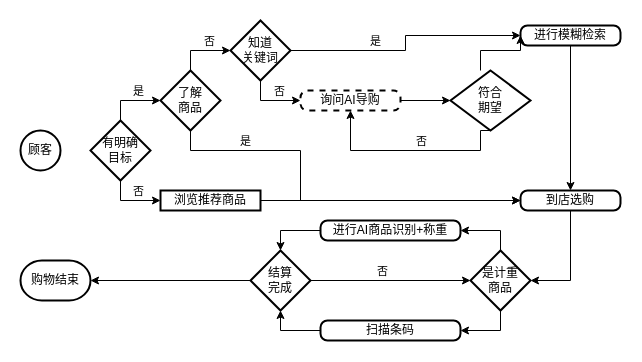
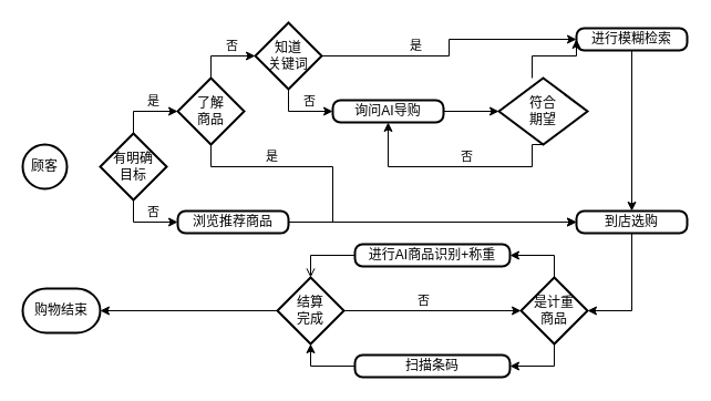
  <mxCell id="0" />
  <mxCell id="1" parent="0" />
  <mxCell id="2" value="" style="edgeStyle=orthogonalEdgeStyle;rounded=0;orthogonalLoop=1;jettySize=auto;html=1;exitX=0.5;exitY=1;exitDx=0;exitDy=0;exitPerimeter=0;entryX=0;entryY=0.5;entryDx=0;entryDy=0;" edge="1" parent="1" source="4" target="12"><mxGeometry relative="1" as="geometry"><Array as="points"><mxPoint x="120" y="200" /></Array></mxGeometry></mxCell>
  <mxCell id="3" value="否" style="edgeLabel;html=1;align=center;verticalAlign=middle;resizable=0;points=[];" vertex="1" connectable="0" parent="2"><mxGeometry x="0.139" y="2" relative="1" as="geometry"><mxPoint x="3" y="-8" as="offset" /></mxGeometry></mxCell>
  <mxCell id="4" value="有明确&lt;div&gt;目标&lt;/div&gt;" style="strokeWidth=2;html=1;shape=mxgraph.flowchart.decision;whiteSpace=wrap;" vertex="1" parent="1"><mxGeometry x="90" y="120" width="60" height="60" as="geometry" /></mxCell>
  <mxCell id="5" value="顾客" style="strokeWidth=2;html=1;shape=mxgraph.flowchart.start_2;whiteSpace=wrap;" vertex="1" parent="1"><mxGeometry x="20" y="130" width="40" height="40" as="geometry" /></mxCell>
  <mxCell id="6" style="edgeStyle=orthogonalEdgeStyle;rounded=0;orthogonalLoop=1;jettySize=auto;html=1;entryX=0;entryY=0.5;entryDx=0;entryDy=0;exitX=1;exitY=0.5;exitDx=0;exitDy=0;exitPerimeter=0;" edge="1" parent="1" source="10" target="16"><mxGeometry relative="1" as="geometry"><Array as="points" /></mxGeometry></mxCell>
  <mxCell id="7" value="是" style="edgeLabel;html=1;align=center;verticalAlign=middle;resizable=0;points=[];" vertex="1" connectable="0" parent="6"><mxGeometry x="-0.314" y="1" relative="1" as="geometry"><mxPoint y="-9" as="offset" /></mxGeometry></mxCell>
  <mxCell id="8" style="edgeStyle=orthogonalEdgeStyle;rounded=0;orthogonalLoop=1;jettySize=auto;html=1;entryX=0;entryY=0.5;entryDx=0;entryDy=0;exitX=0.5;exitY=1;exitDx=0;exitDy=0;exitPerimeter=0;" edge="1" parent="1" source="10" target="14"><mxGeometry relative="1" as="geometry"><Array as="points"><mxPoint x="260" y="100" /></Array></mxGeometry></mxCell>
  <mxCell id="9" value="否" style="edgeLabel;html=1;align=center;verticalAlign=middle;resizable=0;points=[];" vertex="1" connectable="0" parent="8"><mxGeometry x="0.029" relative="1" as="geometry"><mxPoint x="7" y="-10" as="offset" /></mxGeometry></mxCell>
  <mxCell id="10" value="知道&lt;div&gt;关键词&lt;/div&gt;" style="strokeWidth=2;html=1;shape=mxgraph.flowchart.decision;whiteSpace=wrap;" vertex="1" parent="1"><mxGeometry x="230" y="20" width="60" height="60" as="geometry" /></mxCell>
  <mxCell id="11" style="edgeStyle=orthogonalEdgeStyle;rounded=0;orthogonalLoop=1;jettySize=auto;html=1;entryX=0;entryY=0.5;entryDx=0;entryDy=0;" edge="1" parent="1" source="12" target="22"><mxGeometry relative="1" as="geometry" /></mxCell>
- <mxCell id="12" value="浏览&lt;span style=&quot;background-color: transparent; color: light-dark(rgb(0, 0, 0), rgb(255, 255, 255));&quot;&gt;推荐商品&lt;/span&gt;" style="whiteSpace=wrap;html=1;absoluteArcSize=1;arcSize=14;strokeWidth=2;rounded=0;" vertex="1" parent="1"><mxGeometry x="160" y="190" width="100" height="20" as="geometry" /></mxCell>
+ <mxCell id="12" value="浏览&lt;span style=&quot;background-color: transparent; color: light-dark(rgb(0, 0, 0), rgb(255, 255, 255));&quot;&gt;推荐商品&lt;/span&gt;" style="rounded=1;whiteSpace=wrap;html=1;absoluteArcSize=1;arcSize=14;strokeWidth=2;" vertex="1" parent="1"><mxGeometry x="160" y="190" width="100" height="20" as="geometry" /></mxCell>
  <mxCell id="13" value="" style="edgeStyle=orthogonalEdgeStyle;rounded=0;orthogonalLoop=1;jettySize=auto;html=1;" edge="1" parent="1" source="14" target="20"><mxGeometry relative="1" as="geometry" /></mxCell>
- <mxCell id="14" value="询问AI导购" style="rounded=1;whiteSpace=wrap;html=1;absoluteArcSize=1;arcSize=14;strokeWidth=2;dashed=1;" vertex="1" parent="1"><mxGeometry x="300" y="90" width="100" height="20" as="geometry" /></mxCell>
+ <mxCell id="14" value="询问AI导购" style="rounded=1;whiteSpace=wrap;html=1;absoluteArcSize=1;arcSize=14;strokeWidth=2;" vertex="1" parent="1"><mxGeometry x="300" y="90" width="100" height="20" as="geometry" /></mxCell>
  <mxCell id="15" style="edgeStyle=orthogonalEdgeStyle;rounded=0;orthogonalLoop=1;jettySize=auto;html=1;" edge="1" parent="1" source="16" target="22"><mxGeometry relative="1" as="geometry" /></mxCell>
  <mxCell id="16" value="进行模糊检索" style="rounded=1;whiteSpace=wrap;html=1;absoluteArcSize=1;arcSize=14;strokeWidth=2;" vertex="1" parent="1"><mxGeometry x="520" y="25" width="100" height="20" as="geometry" /></mxCell>
  <mxCell id="17" style="edgeStyle=orthogonalEdgeStyle;rounded=0;orthogonalLoop=1;jettySize=auto;html=1;entryX=0.5;entryY=1;entryDx=0;entryDy=0;exitX=0.5;exitY=1;exitDx=0;exitDy=0;exitPerimeter=0;" edge="1" parent="1" source="20" target="14"><mxGeometry relative="1" as="geometry"><Array as="points"><mxPoint x="480" y="150" /><mxPoint x="350" y="150" /></Array></mxGeometry></mxCell>
  <mxCell id="18" value="否" style="edgeLabel;html=1;align=center;verticalAlign=middle;resizable=0;points=[];" vertex="1" connectable="0" parent="17"><mxGeometry x="-0.102" y="-3" relative="1" as="geometry"><mxPoint y="-7" as="offset" /></mxGeometry></mxCell>
  <mxCell id="19" style="edgeStyle=orthogonalEdgeStyle;rounded=0;orthogonalLoop=1;jettySize=auto;html=1;entryX=0;entryY=0.5;entryDx=0;entryDy=0;" edge="1" parent="1" source="20" target="16"><mxGeometry relative="1" as="geometry"><Array as="points"><mxPoint x="480" y="50" /></Array></mxGeometry></mxCell>
  <mxCell id="20" value="符合&lt;div&gt;期望&lt;/div&gt;" style="strokeWidth=2;html=1;shape=mxgraph.flowchart.decision;whiteSpace=wrap;" vertex="1" parent="1"><mxGeometry x="450" y="70" width="80" height="60" as="geometry" /></mxCell>
  <mxCell id="21" value="" style="edgeStyle=orthogonalEdgeStyle;rounded=0;orthogonalLoop=1;jettySize=auto;html=1;entryX=0.5;entryY=0;entryDx=0;entryDy=0;entryPerimeter=0;" edge="1" parent="1" source="22" target="32"><mxGeometry relative="1" as="geometry" /></mxCell>
  <mxCell id="22" value="到店选购" style="rounded=1;whiteSpace=wrap;html=1;absoluteArcSize=1;arcSize=14;strokeWidth=2;" vertex="1" parent="1"><mxGeometry x="520" y="190" width="100" height="20" as="geometry" /></mxCell>
  <mxCell id="23" style="edgeStyle=orthogonalEdgeStyle;rounded=0;orthogonalLoop=1;jettySize=auto;html=1;exitX=0.5;exitY=0;exitDx=0;exitDy=0;exitPerimeter=0;" edge="1" parent="1" source="27" target="10"><mxGeometry relative="1" as="geometry" /></mxCell>
  <mxCell id="24" value="否" style="edgeLabel;html=1;align=center;verticalAlign=middle;resizable=0;points=[];" vertex="1" connectable="0" parent="23"><mxGeometry x="0.281" y="-3" relative="1" as="geometry"><mxPoint y="-13" as="offset" /></mxGeometry></mxCell>
  <mxCell id="25" style="edgeStyle=orthogonalEdgeStyle;rounded=0;orthogonalLoop=1;jettySize=auto;html=1;entryX=0;entryY=0.5;entryDx=0;entryDy=0;" edge="1" parent="1" source="27" target="22"><mxGeometry relative="1" as="geometry"><Array as="points"><mxPoint x="190" y="150" /><mxPoint x="300" y="150" /><mxPoint x="300" y="200" /></Array></mxGeometry></mxCell>
  <mxCell id="26" value="是" style="edgeLabel;html=1;align=center;verticalAlign=middle;resizable=0;points=[];" vertex="1" connectable="0" parent="25"><mxGeometry x="-0.623" y="1" relative="1" as="geometry"><mxPoint x="-1" y="-9" as="offset" /></mxGeometry></mxCell>
  <mxCell id="27" value="了解&lt;div&gt;商品&lt;/div&gt;" style="strokeWidth=2;html=1;shape=mxgraph.flowchart.decision;whiteSpace=wrap;" vertex="1" parent="1"><mxGeometry x="160" y="70" width="60" height="60" as="geometry" /></mxCell>
  <mxCell id="28" style="edgeStyle=orthogonalEdgeStyle;rounded=0;orthogonalLoop=1;jettySize=auto;html=1;entryX=0;entryY=0.5;entryDx=0;entryDy=0;entryPerimeter=0;exitX=0.5;exitY=0;exitDx=0;exitDy=0;exitPerimeter=0;" edge="1" parent="1" source="4" target="27"><mxGeometry relative="1" as="geometry" /></mxCell>
  <mxCell id="29" value="是" style="edgeLabel;html=1;align=center;verticalAlign=middle;resizable=0;points=[];" vertex="1" connectable="0" parent="28"><mxGeometry x="0.226" y="1" relative="1" as="geometry"><mxPoint y="-9" as="offset" /></mxGeometry></mxCell>
  <mxCell id="30" style="edgeStyle=orthogonalEdgeStyle;rounded=0;orthogonalLoop=1;jettySize=auto;html=1;entryX=1;entryY=0.5;entryDx=0;entryDy=0;" edge="1" parent="1" source="32" target="34"><mxGeometry relative="1" as="geometry"><Array as="points"><mxPoint x="500" y="230" /></Array></mxGeometry></mxCell>
  <mxCell id="31" style="edgeStyle=orthogonalEdgeStyle;rounded=0;orthogonalLoop=1;jettySize=auto;html=1;entryX=1;entryY=0.5;entryDx=0;entryDy=0;" edge="1" parent="1" source="32" target="35"><mxGeometry relative="1" as="geometry"><Array as="points"><mxPoint x="500" y="330" /></Array></mxGeometry></mxCell>
  <mxCell id="32" value="是计重&lt;div&gt;商品&lt;/div&gt;" style="strokeWidth=2;html=1;shape=mxgraph.flowchart.decision;whiteSpace=wrap;direction=south;" vertex="1" parent="1"><mxGeometry x="470" y="250" width="60" height="60" as="geometry" /></mxCell>
- <mxCell id="33" value="" style="edgeStyle=orthogonalEdgeStyle;rounded=0;orthogonalLoop=1;jettySize=auto;html=1;entryX=0;entryY=0.5;entryDx=0;entryDy=0;entryPerimeter=0;" edge="1" parent="1" source="34" target="37"><mxGeometry relative="1" as="geometry"><Array as="points"><mxPoint x="280" y="230" /></Array></mxGeometry></mxCell>
+ <mxCell id="33" value="" style="edgeStyle=orthogonalEdgeStyle;rounded=0;orthogonalLoop=1;jettySize=auto;html=1;entryX=0;entryY=0.5;entryDx=0;entryDy=0;entryPerimeter=0;endArrow=open;" edge="1" parent="1" source="34" target="37"><mxGeometry relative="1" as="geometry"><Array as="points"><mxPoint x="280" y="230" /></Array></mxGeometry></mxCell>
  <mxCell id="34" value="进行AI商品识别+称重" style="rounded=1;whiteSpace=wrap;html=1;absoluteArcSize=1;arcSize=14;strokeWidth=2;" vertex="1" parent="1"><mxGeometry x="320" y="220" width="140" height="20" as="geometry" /></mxCell>
  <mxCell id="35" value="扫描条码" style="rounded=1;whiteSpace=wrap;html=1;absoluteArcSize=1;arcSize=14;strokeWidth=2;" vertex="1" parent="1"><mxGeometry x="320" y="320" width="140" height="20" as="geometry" /></mxCell>
  <mxCell id="36" value="" style="edgeStyle=orthogonalEdgeStyle;rounded=0;orthogonalLoop=1;jettySize=auto;html=1;" edge="1" parent="1" source="37" target="41"><mxGeometry relative="1" as="geometry" /></mxCell>
  <mxCell id="37" value="结算&lt;div&gt;完成&lt;/div&gt;" style="strokeWidth=2;html=1;shape=mxgraph.flowchart.decision;whiteSpace=wrap;direction=south;" vertex="1" parent="1"><mxGeometry x="250" y="250" width="60" height="60" as="geometry" /></mxCell>
  <mxCell id="38" style="edgeStyle=orthogonalEdgeStyle;rounded=0;orthogonalLoop=1;jettySize=auto;html=1;entryX=0.5;entryY=1;entryDx=0;entryDy=0;entryPerimeter=0;" edge="1" parent="1" source="37" target="32"><mxGeometry relative="1" as="geometry" /></mxCell>
  <mxCell id="39" value="否" style="edgeLabel;html=1;align=center;verticalAlign=middle;resizable=0;points=[];" vertex="1" connectable="0" parent="38"><mxGeometry x="-0.107" y="2" relative="1" as="geometry"><mxPoint y="-8" as="offset" /></mxGeometry></mxCell>
  <mxCell id="40" style="edgeStyle=orthogonalEdgeStyle;rounded=0;orthogonalLoop=1;jettySize=auto;html=1;entryX=1;entryY=0.5;entryDx=0;entryDy=0;entryPerimeter=0;" edge="1" parent="1" source="35" target="37"><mxGeometry relative="1" as="geometry" /></mxCell>
  <mxCell id="41" value="购物结束" style="strokeWidth=2;html=1;shape=mxgraph.flowchart.terminator;whiteSpace=wrap;" vertex="1" parent="1"><mxGeometry x="20" y="260" width="70" height="40" as="geometry" /></mxCell>
